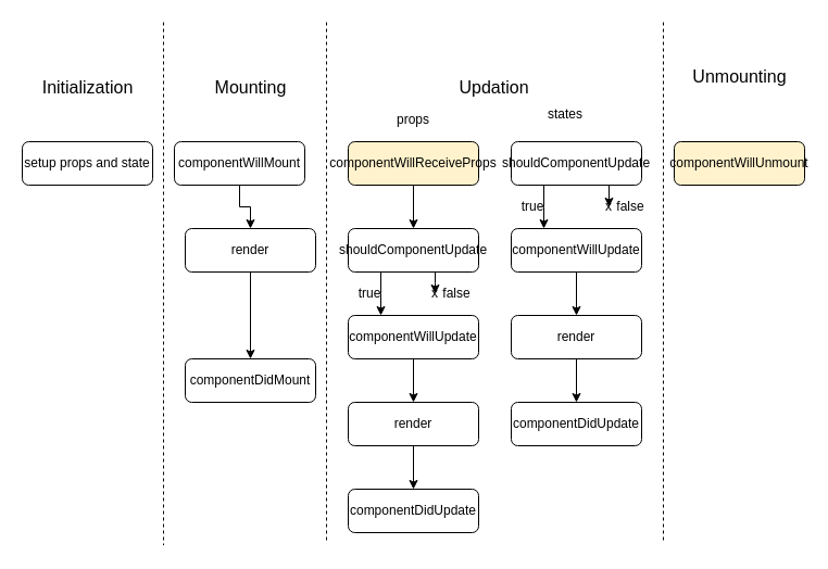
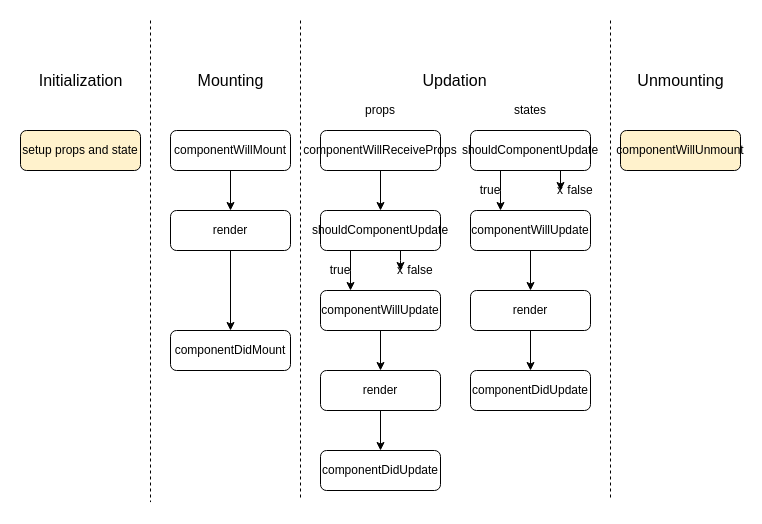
  <mxCell id="0" />
  <mxCell id="1" parent="0" />
  <mxCell id="2" value="&lt;font style=&quot;font-size: 16px&quot;&gt;Initialization&lt;/font&gt;" style="text;html=1;align=center;verticalAlign=middle;resizable=0;points=[];autosize=1;" parent="1" vertex="1"><mxGeometry x="30" y="70" width="100" height="20" as="geometry" /></mxCell>
- <mxCell id="3" value="setup props and state" style="rounded=1;whiteSpace=wrap;html=1;" parent="1" vertex="1"><mxGeometry x="20" y="130" width="120" height="40" as="geometry" /></mxCell>
+ <mxCell id="3" value="setup props and state" style="rounded=1;whiteSpace=wrap;html=1;fillColor=#fff2cc;" parent="1" vertex="1"><mxGeometry x="20" y="130" width="120" height="40" as="geometry" /></mxCell>
  <mxCell id="4" value="&lt;font style=&quot;font-size: 16px&quot;&gt;Mounting&lt;/font&gt;" style="text;html=1;align=center;verticalAlign=middle;resizable=0;points=[];autosize=1;" parent="1" vertex="1"><mxGeometry x="190" y="70" width="80" height="20" as="geometry" /></mxCell>
  <mxCell id="5" value="" style="edgeStyle=orthogonalEdgeStyle;rounded=0;orthogonalLoop=1;jettySize=auto;html=1;" parent="1" source="6" target="8" edge="1"><mxGeometry relative="1" as="geometry" /></mxCell>
- <mxCell id="6" value="componentWillMount" style="rounded=1;whiteSpace=wrap;html=1;" parent="1" vertex="1"><mxGeometry x="160" y="130" width="120" height="40" as="geometry" /></mxCell>
+ <mxCell id="6" value="componentWillMount" style="rounded=1;whiteSpace=wrap;html=1;" parent="1" vertex="1"><mxGeometry x="170" y="130" width="120" height="40" as="geometry" /></mxCell>
  <mxCell id="7" value="" style="edgeStyle=orthogonalEdgeStyle;rounded=0;orthogonalLoop=1;jettySize=auto;html=1;" parent="1" source="8" target="9" edge="1"><mxGeometry relative="1" as="geometry" /></mxCell>
  <mxCell id="8" value="render" style="whiteSpace=wrap;html=1;rounded=1;" parent="1" vertex="1"><mxGeometry x="170" y="210" width="120" height="40" as="geometry" /></mxCell>
  <mxCell id="9" value="componentDidMount" style="whiteSpace=wrap;html=1;rounded=1;" parent="1" vertex="1"><mxGeometry x="170" y="330" width="120" height="40" as="geometry" /></mxCell>
  <mxCell id="10" value="&lt;font style=&quot;font-size: 16px&quot;&gt;Updation&lt;/font&gt;" style="text;html=1;align=center;verticalAlign=middle;resizable=0;points=[];autosize=1;" parent="1" vertex="1"><mxGeometry x="414" y="70" width="80" height="20" as="geometry" /></mxCell>
  <mxCell id="11" value="" style="edgeStyle=orthogonalEdgeStyle;rounded=0;orthogonalLoop=1;jettySize=auto;html=1;" parent="1" source="12" target="18" edge="1"><mxGeometry relative="1" as="geometry" /></mxCell>
- <mxCell id="12" value="&lt;font style=&quot;font-size: 12px&quot;&gt;componentWillReceiveProps&lt;/font&gt;" style="rounded=1;whiteSpace=wrap;html=1;fillColor=#fff2cc;" parent="1" vertex="1"><mxGeometry x="320" y="130" width="120" height="40" as="geometry" /></mxCell>
+ <mxCell id="12" value="&lt;font style=&quot;font-size: 12px&quot;&gt;componentWillReceiveProps&lt;/font&gt;" style="rounded=1;whiteSpace=wrap;html=1;" parent="1" vertex="1"><mxGeometry x="320" y="130" width="120" height="40" as="geometry" /></mxCell>
  <mxCell id="13" value="" style="edgeStyle=orthogonalEdgeStyle;rounded=0;orthogonalLoop=1;jettySize=auto;html=1;" parent="1" source="15" target="28" edge="1"><mxGeometry relative="1" as="geometry"><Array as="points"><mxPoint x="500" y="190" /><mxPoint x="500" y="190" /></Array></mxGeometry></mxCell>
  <mxCell id="14" value="" style="edgeStyle=orthogonalEdgeStyle;rounded=0;orthogonalLoop=1;jettySize=auto;html=1;" parent="1" source="15" edge="1"><mxGeometry relative="1" as="geometry"><mxPoint x="560" y="190" as="targetPoint" /><Array as="points"><mxPoint x="560" y="190" /><mxPoint x="560" y="190" /></Array></mxGeometry></mxCell>
  <mxCell id="15" value="shouldComponentUpdate" style="rounded=1;whiteSpace=wrap;html=1;" parent="1" vertex="1"><mxGeometry x="470" y="130" width="120" height="40" as="geometry" /></mxCell>
  <mxCell id="16" value="" style="edgeStyle=orthogonalEdgeStyle;rounded=0;orthogonalLoop=1;jettySize=auto;html=1;" parent="1" source="18" target="20" edge="1"><mxGeometry relative="1" as="geometry"><Array as="points"><mxPoint x="350" y="270" /><mxPoint x="350" y="270" /></Array></mxGeometry></mxCell>
  <mxCell id="17" value="" style="edgeStyle=orthogonalEdgeStyle;rounded=0;orthogonalLoop=1;jettySize=auto;html=1;" parent="1" source="18" edge="1"><mxGeometry relative="1" as="geometry"><mxPoint x="400" y="270" as="targetPoint" /><Array as="points"><mxPoint x="400" y="260" /><mxPoint x="400" y="260" /></Array></mxGeometry></mxCell>
  <mxCell id="18" value="shouldComponentUpdate" style="whiteSpace=wrap;html=1;rounded=1;" parent="1" vertex="1"><mxGeometry x="320" y="210" width="120" height="40" as="geometry" /></mxCell>
  <mxCell id="19" value="" style="edgeStyle=orthogonalEdgeStyle;rounded=0;orthogonalLoop=1;jettySize=auto;html=1;" parent="1" source="20" target="22" edge="1"><mxGeometry relative="1" as="geometry" /></mxCell>
  <mxCell id="20" value="componentWillUpdate" style="whiteSpace=wrap;html=1;rounded=1;" parent="1" vertex="1"><mxGeometry x="320" y="290" width="120" height="40" as="geometry" /></mxCell>
  <mxCell id="21" value="" style="edgeStyle=orthogonalEdgeStyle;rounded=0;orthogonalLoop=1;jettySize=auto;html=1;" parent="1" source="22" target="23" edge="1"><mxGeometry relative="1" as="geometry" /></mxCell>
  <mxCell id="22" value="render" style="whiteSpace=wrap;html=1;rounded=1;" parent="1" vertex="1"><mxGeometry x="320" y="370" width="120" height="40" as="geometry" /></mxCell>
  <mxCell id="23" value="componentDidUpdate" style="whiteSpace=wrap;html=1;rounded=1;" parent="1" vertex="1"><mxGeometry x="320" y="450" width="120" height="40" as="geometry" /></mxCell>
  <mxCell id="24" value="x" style="text;html=1;strokeColor=none;fillColor=none;align=center;verticalAlign=middle;whiteSpace=wrap;rounded=0;" parent="1" vertex="1"><mxGeometry x="380" y="260" width="40" height="20" as="geometry" /></mxCell>
  <mxCell id="25" value="true" style="text;html=1;strokeColor=none;fillColor=none;align=center;verticalAlign=middle;whiteSpace=wrap;rounded=0;" parent="1" vertex="1"><mxGeometry x="320" y="260" width="40" height="20" as="geometry" /></mxCell>
  <mxCell id="26" value="false" style="text;html=1;strokeColor=none;fillColor=none;align=center;verticalAlign=middle;whiteSpace=wrap;rounded=0;" parent="1" vertex="1"><mxGeometry x="400" y="260" width="40" height="20" as="geometry" /></mxCell>
  <mxCell id="27" value="" style="edgeStyle=orthogonalEdgeStyle;rounded=0;orthogonalLoop=1;jettySize=auto;html=1;" parent="1" source="28" target="30" edge="1"><mxGeometry relative="1" as="geometry" /></mxCell>
  <mxCell id="28" value="componentWillUpdate" style="whiteSpace=wrap;html=1;rounded=1;" parent="1" vertex="1"><mxGeometry x="470" y="210" width="120" height="40" as="geometry" /></mxCell>
  <mxCell id="29" value="" style="edgeStyle=orthogonalEdgeStyle;rounded=0;orthogonalLoop=1;jettySize=auto;html=1;" parent="1" source="30" target="31" edge="1"><mxGeometry relative="1" as="geometry" /></mxCell>
  <mxCell id="30" value="render" style="whiteSpace=wrap;html=1;rounded=1;" parent="1" vertex="1"><mxGeometry x="470" y="290" width="120" height="40" as="geometry" /></mxCell>
  <mxCell id="31" value="componentDidUpdate" style="whiteSpace=wrap;html=1;rounded=1;" parent="1" vertex="1"><mxGeometry x="470" y="370" width="120" height="40" as="geometry" /></mxCell>
  <mxCell id="32" value="false" style="text;html=1;strokeColor=none;fillColor=none;align=center;verticalAlign=middle;whiteSpace=wrap;rounded=0;" parent="1" vertex="1"><mxGeometry x="560" y="180" width="40" height="20" as="geometry" /></mxCell>
  <mxCell id="33" value="true" style="text;html=1;strokeColor=none;fillColor=none;align=center;verticalAlign=middle;whiteSpace=wrap;rounded=0;" parent="1" vertex="1"><mxGeometry x="470" y="180" width="40" height="20" as="geometry" /></mxCell>
  <mxCell id="34" value="x" style="text;html=1;strokeColor=none;fillColor=none;align=center;verticalAlign=middle;whiteSpace=wrap;rounded=0;" parent="1" vertex="1"><mxGeometry x="540" y="180" width="40" height="20" as="geometry" /></mxCell>
- <mxCell id="35" value="&lt;font style=&quot;font-size: 16px&quot;&gt;Unmounting&lt;/font&gt;" style="text;html=1;align=center;verticalAlign=middle;resizable=0;points=[];autosize=1;" parent="1" vertex="1"><mxGeometry x="630" y="60" width="100" height="20" as="geometry" /></mxCell>
+ <mxCell id="35" value="&lt;font style=&quot;font-size: 16px&quot;&gt;Unmounting&lt;/font&gt;" style="text;html=1;align=center;verticalAlign=middle;resizable=0;points=[];autosize=1;" parent="1" vertex="1"><mxGeometry x="630" y="70" width="100" height="20" as="geometry" /></mxCell>
  <mxCell id="36" value="componentWillUnmount" style="rounded=1;whiteSpace=wrap;html=1;fillColor=#fff2cc;" parent="1" vertex="1"><mxGeometry x="620" y="130" width="120" height="40" as="geometry" /></mxCell>
  <mxCell id="37" value="props" style="text;html=1;strokeColor=none;fillColor=none;align=center;verticalAlign=middle;whiteSpace=wrap;rounded=0;" parent="1" vertex="1"><mxGeometry x="360" y="100" width="40" height="20" as="geometry" /></mxCell>
- <mxCell id="38" value="states" style="text;html=1;strokeColor=none;fillColor=none;align=center;verticalAlign=middle;whiteSpace=wrap;rounded=0;" parent="1" vertex="1"><mxGeometry x="500" y="95" width="40" height="20" as="geometry" /></mxCell>
+ <mxCell id="38" value="states" style="text;html=1;strokeColor=none;fillColor=none;align=center;verticalAlign=middle;whiteSpace=wrap;rounded=0;" parent="1" vertex="1"><mxGeometry x="510" y="100" width="40" height="20" as="geometry" /></mxCell>
  <mxCell id="39" value="" style="endArrow=none;dashed=1;html=1;" parent="1" edge="1"><mxGeometry width="50" height="50" relative="1" as="geometry"><mxPoint x="150" y="20" as="sourcePoint" /><mxPoint x="150" y="501.6" as="targetPoint" /><Array as="points"><mxPoint x="150" y="260" /></Array></mxGeometry></mxCell>
  <mxCell id="40" value="" style="endArrow=none;dashed=1;html=1;" parent="1" edge="1"><mxGeometry width="50" height="50" relative="1" as="geometry"><mxPoint x="300" y="20" as="sourcePoint" /><mxPoint x="300" y="500" as="targetPoint" /><Array as="points"><mxPoint x="300" y="270" /></Array></mxGeometry></mxCell>
  <mxCell id="41" value="" style="endArrow=none;dashed=1;html=1;" parent="1" edge="1"><mxGeometry width="50" height="50" relative="1" as="geometry"><mxPoint x="610" y="20" as="sourcePoint" /><mxPoint x="610" y="500" as="targetPoint" /><Array as="points"><mxPoint x="610" y="280" /></Array></mxGeometry></mxCell>
